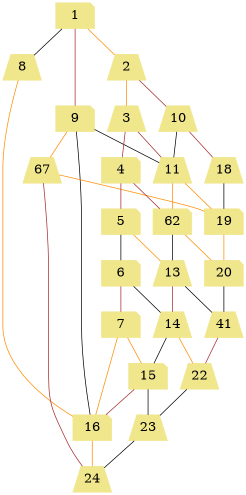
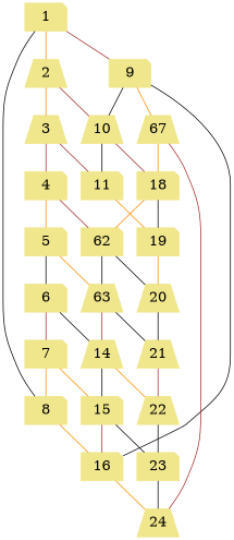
  graph {
    node [color=khaki fixedsize=true fontcolor=black fontsize=18 shape=note style=filled]
    edge [color=darkorange]
    n1 [label=1]
    n2 [label=2 shape=trapezium]
-   n3 [label=8 shape=trapezium]
+   n3 [label=8]
    n4 [label=9]
    n5 [label=3 shape=trapezium]
    n6 [label=10 shape=trapezium]
    n7 [label=16]
    n8 [label=67 shape=trapezium]
    n9 [label=4]
-   n10 [label=11 shape=trapezium]
-   n11 [label=18 shape=trapezium]
+   n10 [label=11]
+   n11 [label=18]
    n12 [label=5]
    n13 [label=62]
    n14 [label=19]
    n15 [label=6]
-   n16 [label=13 shape=trapezium]
-   n17 [label=20]
+   n16 [label=63 shape=trapezium]
+   n17 [label=20 shape=trapezium]
    n18 [label=7]
    n19 [label=14 shape=trapezium]
-   n20 [label=41 shape=trapezium]
+   n20 [label=21 shape=trapezium]
    n21 [label=15]
    n22 [label=22 shape=trapezium]
-   n23 [label=23 shape=trapezium]
+   n23 [label=23]
    n24 [label=24 shape=trapezium]
    n1 -- n2
    n1 -- n3 [color=black]
    n1 -- n4 [color=brown]
    n2 -- n5
    n2 -- n6 [color=brown]
    n3 -- n7
-   n4 -- n10 [color=black]
+   n4 -- n6 [color=black]
    n4 -- n7 [color=black]
    n4 -- n8
    n5 -- n9 [color=brown]
    n5 -- n10 [color=brown]
    n6 -- n10 [color=black]
    n6 -- n11 [color=brown]
    n7 -- n24
-   n8 -- n14
+   n8 -- n11
    n8 -- n24 [color=brown]
-   n9 -- n12 [color=brown]
+   n9 -- n12
    n9 -- n13 [color=brown]
-   n10 -- n13
+   n11 -- n13
    n10 -- n14
    n11 -- n14 [color=black]
    n12 -- n15 [color=black]
    n12 -- n16
    n13 -- n16 [color=black]
-   n13 -- n17
+   n13 -- n17 [color=black]
    n14 -- n17
    n15 -- n18 [color=brown]
    n15 -- n19 [color=black]
    n16 -- n19 [color=brown]
    n16 -- n20 [color=black]
    n17 -- n20 [color=black]
-   n18 -- n7
+   n18 -- n3
    n18 -- n21
    n19 -- n21 [color=black]
    n19 -- n22
    n20 -- n22 [color=brown]
    n21 -- n7 [color=brown]
    n21 -- n23 [color=black]
    n22 -- n23 [color=black]
    n23 -- n24 [color=black]
  }
